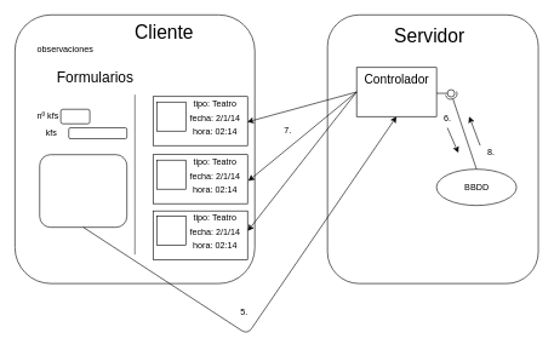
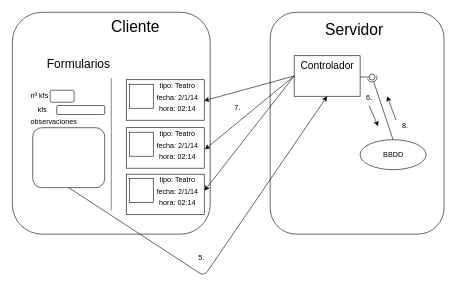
  <mxCell id="0" />
  <mxCell id="1" parent="0" />
  <mxCell id="2" value="" style="rounded=1;whiteSpace=wrap;html=1;" parent="1" vertex="1"><mxGeometry x="20" y="20" width="330" height="370" as="geometry" /></mxCell>
  <mxCell id="3" value="" style="rounded=1;whiteSpace=wrap;html=1;" parent="1" vertex="1"><mxGeometry x="450" y="20" width="290" height="370" as="geometry" /></mxCell>
  <mxCell id="4" value="&lt;font style=&quot;font-size: 26px&quot;&gt;Cliente&lt;/font&gt;" style="text;html=1;align=center;verticalAlign=middle;resizable=0;points=[];autosize=1;" parent="1" vertex="1"><mxGeometry x="175" y="35" width="100" height="20" as="geometry" /></mxCell>
  <mxCell id="5" value="&lt;font style=&quot;font-size: 26px&quot;&gt;Servidor&lt;/font&gt;" style="text;html=1;align=center;verticalAlign=middle;resizable=0;points=[];autosize=1;" parent="1" vertex="1"><mxGeometry x="535" y="40" width="110" height="20" as="geometry" /></mxCell>
  <mxCell id="6" value="&lt;font style=&quot;font-size: 20px&quot;&gt;Formularios&lt;/font&gt;" style="text;html=1;align=center;verticalAlign=middle;resizable=0;points=[];autosize=1;" parent="1" vertex="1"><mxGeometry x="70" y="95" width="120" height="20" as="geometry" /></mxCell>
  <mxCell id="7" value="" style="rounded=1;whiteSpace=wrap;html=1;" parent="1" vertex="1"><mxGeometry x="94" y="175.5" width="80" height="15" as="geometry" /></mxCell>
  <mxCell id="8" value="" style="rounded=1;whiteSpace=wrap;html=1;" parent="1" vertex="1"><mxGeometry x="83" y="150" width="40" height="20" as="geometry" /></mxCell>
  <mxCell id="9" value="nº kfs" style="text;html=1;align=center;verticalAlign=middle;resizable=0;points=[];autosize=1;" parent="1" vertex="1"><mxGeometry x="40" y="150" width="50" height="20" as="geometry" /></mxCell>
  <mxCell id="10" value="kfs" style="text;html=1;align=center;verticalAlign=middle;resizable=0;points=[];autosize=1;" parent="1" vertex="1"><mxGeometry x="40" y="172.5" width="60" height="20" as="geometry" /></mxCell>
  <mxCell id="11" value="" style="rounded=1;whiteSpace=wrap;html=1;" parent="1" vertex="1"><mxGeometry x="54" y="212.5" width="120" height="100" as="geometry" /></mxCell>
- <mxCell id="12" value="observaciones" style="text;html=1;align=center;verticalAlign=middle;resizable=0;points=[];autosize=1;" parent="1" vertex="1"><mxGeometry x="44" y="57.5" width="90" height="20" as="geometry" /></mxCell>
+ <mxCell id="12" value="observaciones" style="text;html=1;align=center;verticalAlign=middle;resizable=0;points=[];autosize=1;" parent="1" vertex="1"><mxGeometry x="44" y="192.5" width="90" height="20" as="geometry" /></mxCell>
  <mxCell id="13" value="" style="rounded=0;whiteSpace=wrap;html=1;" parent="1" vertex="1"><mxGeometry x="210" y="132.5" width="130" height="67.5" as="geometry" /></mxCell>
  <mxCell id="14" value="tipo: Teatro" style="text;html=1;align=center;verticalAlign=middle;resizable=0;points=[];autosize=1;" parent="1" vertex="1"><mxGeometry x="260" y="132.5" width="70" height="20" as="geometry" /></mxCell>
  <mxCell id="15" value="fecha: 2/1/14" style="text;html=1;align=center;verticalAlign=middle;resizable=0;points=[];autosize=1;" parent="1" vertex="1"><mxGeometry x="250" y="152.5" width="90" height="20" as="geometry" /></mxCell>
  <mxCell id="16" value="hora: 02:14" style="text;html=1;align=center;verticalAlign=middle;resizable=0;points=[];autosize=1;" parent="1" vertex="1"><mxGeometry x="255" y="170.5" width="80" height="20" as="geometry" /></mxCell>
  <mxCell id="17" value="" style="whiteSpace=wrap;html=1;aspect=fixed;" parent="1" vertex="1"><mxGeometry x="215" y="140" width="40" height="40" as="geometry" /></mxCell>
  <mxCell id="18" value="" style="rounded=0;whiteSpace=wrap;html=1;" parent="1" vertex="1"><mxGeometry x="210" y="212.5" width="130" height="67.5" as="geometry" /></mxCell>
  <mxCell id="19" value="tipo: Teatro" style="text;html=1;align=center;verticalAlign=middle;resizable=0;points=[];autosize=1;" parent="1" vertex="1"><mxGeometry x="260" y="212.5" width="70" height="20" as="geometry" /></mxCell>
  <mxCell id="20" value="fecha: 2/1/14" style="text;html=1;align=center;verticalAlign=middle;resizable=0;points=[];autosize=1;" parent="1" vertex="1"><mxGeometry x="250" y="232.5" width="90" height="20" as="geometry" /></mxCell>
  <mxCell id="21" value="hora: 02:14" style="text;html=1;align=center;verticalAlign=middle;resizable=0;points=[];autosize=1;" parent="1" vertex="1"><mxGeometry x="255" y="250.5" width="80" height="20" as="geometry" /></mxCell>
  <mxCell id="22" value="" style="whiteSpace=wrap;html=1;aspect=fixed;" parent="1" vertex="1"><mxGeometry x="215" y="220" width="40" height="40" as="geometry" /></mxCell>
  <mxCell id="23" value="" style="rounded=0;whiteSpace=wrap;html=1;" parent="1" vertex="1"><mxGeometry x="210" y="290" width="130" height="67.5" as="geometry" /></mxCell>
  <mxCell id="24" value="tipo: Teatro" style="text;html=1;align=center;verticalAlign=middle;resizable=0;points=[];autosize=1;" parent="1" vertex="1"><mxGeometry x="260" y="290" width="70" height="20" as="geometry" /></mxCell>
  <mxCell id="25" value="fecha: 2/1/14" style="text;html=1;align=center;verticalAlign=middle;resizable=0;points=[];autosize=1;" parent="1" vertex="1"><mxGeometry x="250" y="310" width="90" height="20" as="geometry" /></mxCell>
  <mxCell id="26" value="hora: 02:14" style="text;html=1;align=center;verticalAlign=middle;resizable=0;points=[];autosize=1;" parent="1" vertex="1"><mxGeometry x="255" y="328" width="80" height="20" as="geometry" /></mxCell>
  <mxCell id="27" value="" style="whiteSpace=wrap;html=1;aspect=fixed;" parent="1" vertex="1"><mxGeometry x="215" y="297.5" width="40" height="40" as="geometry" /></mxCell>
  <mxCell id="28" value="" style="endArrow=none;html=1;entryX=0.5;entryY=0.297;entryDx=0;entryDy=0;entryPerimeter=0;exitX=0.5;exitY=0.892;exitDx=0;exitDy=0;exitPerimeter=0;fillOpacity=80;strokeOpacity=80;" parent="1" source="2" target="2" edge="1"><mxGeometry width="50" height="50" relative="1" as="geometry"><mxPoint x="160" y="210" as="sourcePoint" /><mxPoint x="210" y="160" as="targetPoint" /></mxGeometry></mxCell>
  <mxCell id="29" value="" style="whiteSpace=wrap;html=1;" parent="1" vertex="1"><mxGeometry x="490" y="92.5" width="110" height="67.5" as="geometry" /></mxCell>
  <mxCell id="30" value="&lt;font style=&quot;font-size: 17px&quot;&gt;Controlador&lt;/font&gt;" style="text;html=1;align=center;verticalAlign=middle;resizable=0;points=[];autosize=1;" parent="1" vertex="1"><mxGeometry x="495" y="100" width="100" height="20" as="geometry" /></mxCell>
  <mxCell id="31" value="" style="rounded=0;orthogonalLoop=1;jettySize=auto;html=1;endArrow=none;endFill=0;" parent="1" target="33" edge="1"><mxGeometry relative="1" as="geometry"><mxPoint x="600" y="128" as="sourcePoint" /></mxGeometry></mxCell>
  <mxCell id="32" value="" style="rounded=0;orthogonalLoop=1;jettySize=auto;html=1;endArrow=halfCircle;endFill=0;entryX=0.5;entryY=0.5;entryDx=0;entryDy=0;endSize=6;strokeWidth=1;exitX=0.5;exitY=0;exitDx=0;exitDy=0;" parent="1" source="34" target="33" edge="1"><mxGeometry relative="1" as="geometry"><mxPoint x="640" y="128" as="sourcePoint" /></mxGeometry></mxCell>
  <mxCell id="33" value="" style="ellipse;whiteSpace=wrap;html=1;fontFamily=Helvetica;fontSize=12;fontColor=#000000;align=center;strokeColor=#000000;fillColor=#ffffff;points=[];aspect=fixed;resizable=0;" parent="1" vertex="1"><mxGeometry x="615" y="123" width="10" height="10" as="geometry" /></mxCell>
  <mxCell id="34" value="BBDD" style="ellipse;html=1;" parent="1" vertex="1"><mxGeometry x="600" y="232.5" width="110" height="50" as="geometry" /></mxCell>
  <mxCell id="35" value="" style="endArrow=classic;html=1;exitX=0.5;exitY=1;exitDx=0;exitDy=0;entryX=0.5;entryY=1;entryDx=0;entryDy=0;" parent="1" source="11" target="29" edge="1"><mxGeometry width="50" height="50" relative="1" as="geometry"><mxPoint x="123" y="370" as="sourcePoint" /><mxPoint x="173" y="320" as="targetPoint" /><Array as="points"><mxPoint x="340" y="460" /></Array></mxGeometry></mxCell>
  <mxCell id="36" value="" style="endArrow=classic;html=1;exitX=0;exitY=0.5;exitDx=0;exitDy=0;entryX=0.996;entryY=0.75;entryDx=0;entryDy=0;entryPerimeter=0;" parent="1" source="29" target="15" edge="1"><mxGeometry width="50" height="50" relative="1" as="geometry"><mxPoint x="370" y="260" as="sourcePoint" /><mxPoint x="420" y="210" as="targetPoint" /></mxGeometry></mxCell>
  <mxCell id="37" value="" style="endArrow=classic;html=1;exitX=0;exitY=0.5;exitDx=0;exitDy=0;entryX=1.011;entryY=0.817;entryDx=0;entryDy=0;entryPerimeter=0;" parent="1" source="29" target="20" edge="1"><mxGeometry width="50" height="50" relative="1" as="geometry"><mxPoint x="370" y="260" as="sourcePoint" /><mxPoint x="420" y="210" as="targetPoint" /></mxGeometry></mxCell>
  <mxCell id="38" value="" style="endArrow=classic;html=1;exitX=0;exitY=0.5;exitDx=0;exitDy=0;entryX=1.004;entryY=0.375;entryDx=0;entryDy=0;entryPerimeter=0;" parent="1" source="29" target="25" edge="1"><mxGeometry width="50" height="50" relative="1" as="geometry"><mxPoint x="370" y="260" as="sourcePoint" /><mxPoint x="420" y="210" as="targetPoint" /></mxGeometry></mxCell>
  <mxCell id="39" value="5." style="text;html=1;align=center;verticalAlign=middle;resizable=0;points=[];autosize=1;" parent="1" vertex="1"><mxGeometry x="320" y="420" width="30" height="20" as="geometry" /></mxCell>
  <mxCell id="40" value="6." style="text;html=1;align=center;verticalAlign=middle;resizable=0;points=[];autosize=1;" parent="1" vertex="1"><mxGeometry x="600" y="152.5" width="30" height="20" as="geometry" /></mxCell>
  <mxCell id="41" value="8." style="text;html=1;align=center;verticalAlign=middle;resizable=0;points=[];autosize=1;" parent="1" vertex="1"><mxGeometry x="660" y="200" width="30" height="20" as="geometry" /></mxCell>
  <mxCell id="42" value="7." style="text;html=1;align=center;verticalAlign=middle;resizable=0;points=[];autosize=1;" parent="1" vertex="1"><mxGeometry x="380" y="170" width="30" height="20" as="geometry" /></mxCell>
  <mxCell id="43" value="" style="endArrow=classic;html=1;" parent="1" edge="1"><mxGeometry width="50" height="50" relative="1" as="geometry"><mxPoint x="615" y="175.5" as="sourcePoint" /><mxPoint x="630" y="210" as="targetPoint" /></mxGeometry></mxCell>
  <mxCell id="44" value="" style="endArrow=classic;html=1;" parent="1" edge="1"><mxGeometry width="50" height="50" relative="1" as="geometry"><mxPoint x="660" y="200" as="sourcePoint" /><mxPoint x="645" y="160" as="targetPoint" /></mxGeometry></mxCell>
